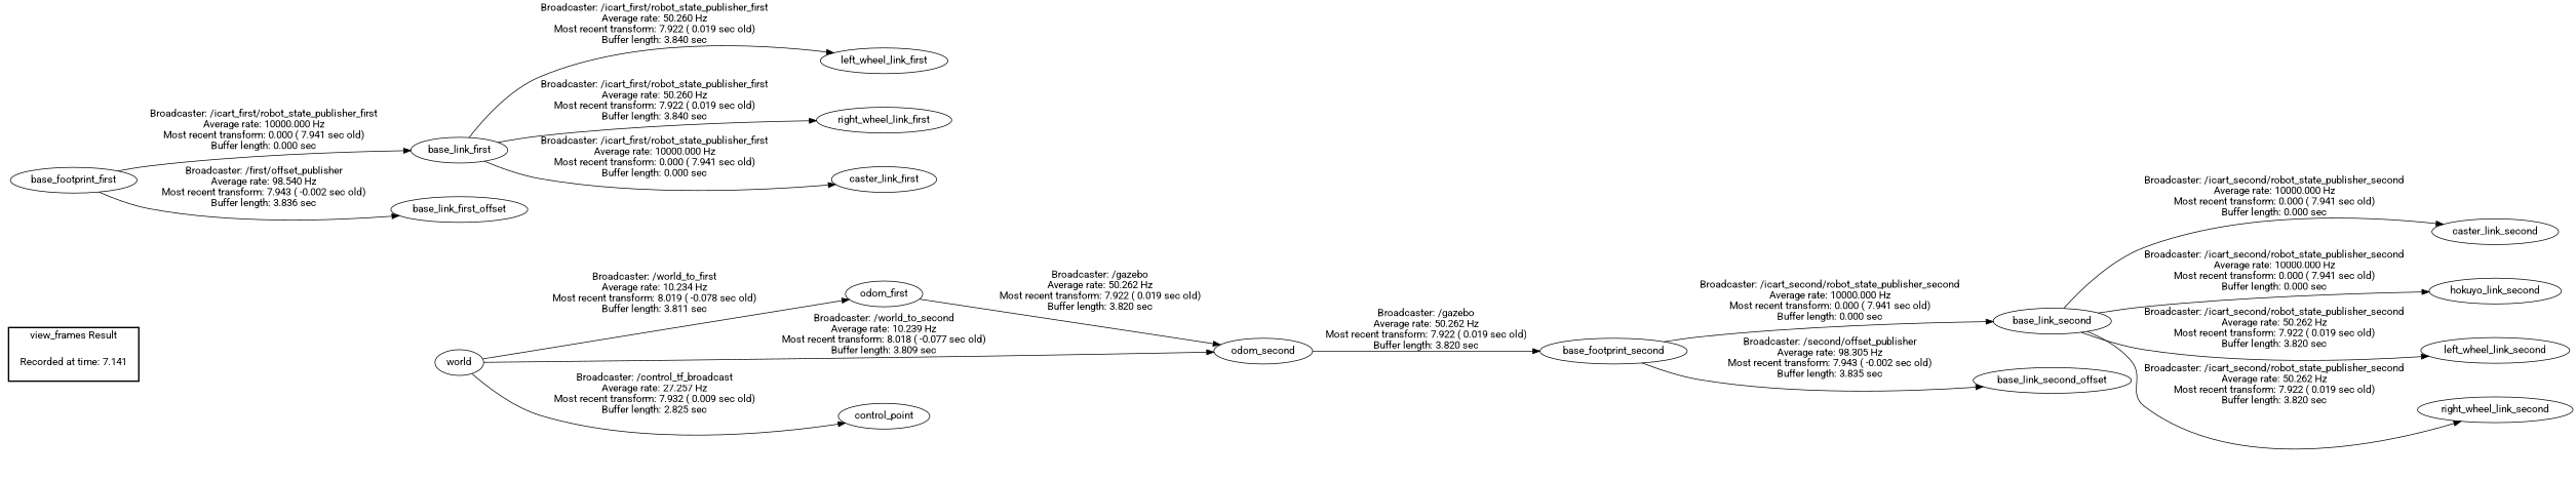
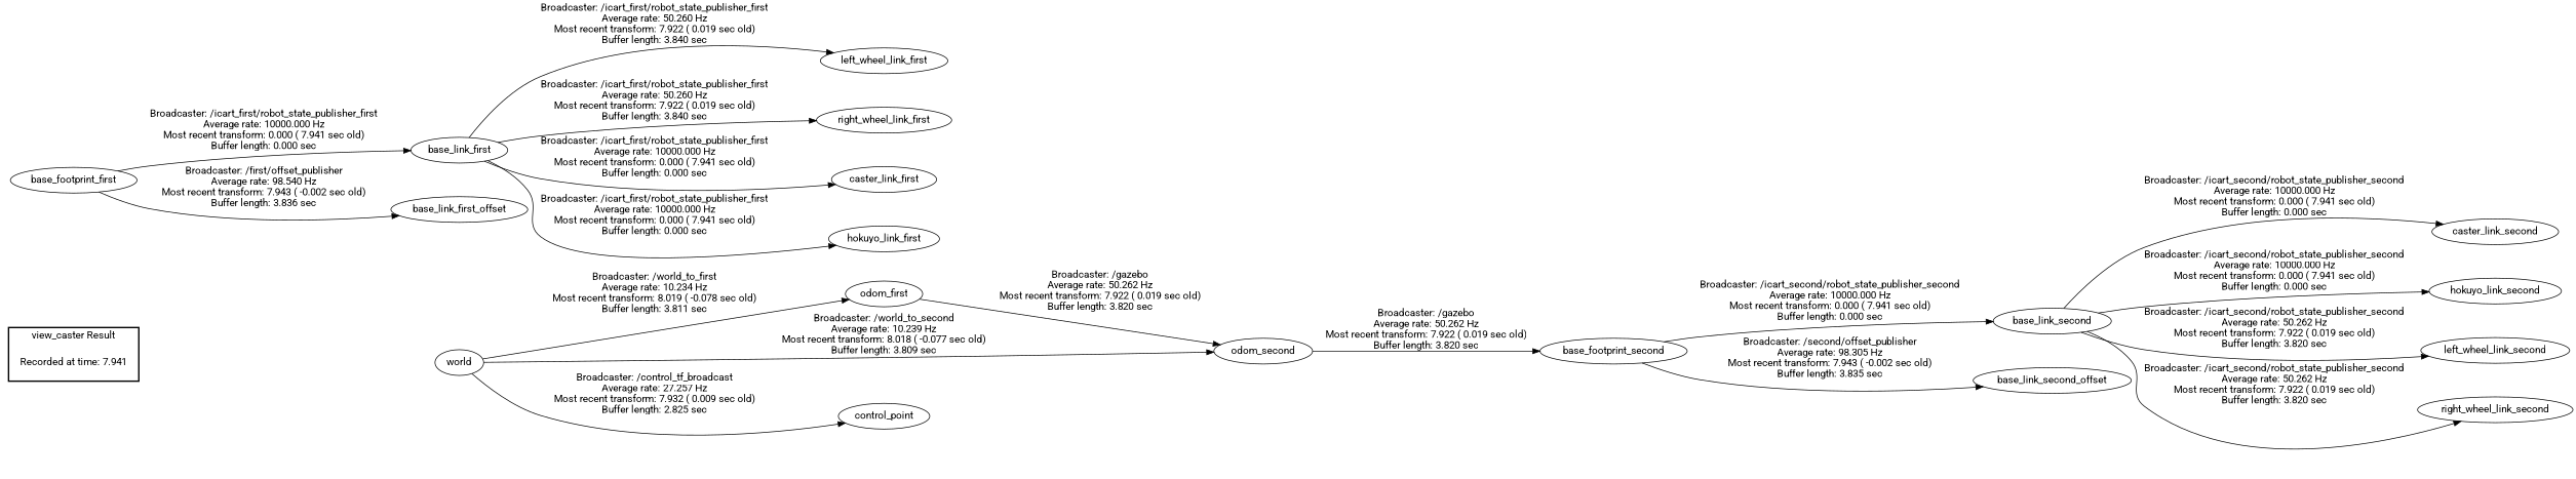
  digraph {
    fontname=Roboto
    rankdir=LR
    node [fontname=Roboto]
    edge [fontname=Roboto]
-   "Recorded at time: 7.941" [shape=plaintext label="Recorded at time: 7.141"]
+   "Recorded at time: 7.941" [shape=plaintext]
    world
    base_link_first
    left_wheel_link_first
    right_wheel_link_first
    caster_link_first
+   hokuyo_link_first
    base_footprint_first
    base_link_first_offset
    odom_first
    odom_second
    base_footprint_second
    base_link_second
    base_link_second_offset
    caster_link_second
    hokuyo_link_second
    left_wheel_link_second
    right_wheel_link_second
    control_point
    subgraph cluster_1 {
      color=black
-     label="view_frames Result"
+     label="view_caster Result"
      style=bold
      "Recorded at time: 7.941"
    }
    "Recorded at time: 7.941" -> world [style=invis]
    world -> odom_first [label="Broadcaster: /world_to_first\nAverage rate: 10.234 Hz\nMost recent transform: 8.019 ( -0.078 sec old)\nBuffer length: 3.811 sec\n"]
    world -> odom_second [label="Broadcaster: /world_to_second\nAverage rate: 10.239 Hz\nMost recent transform: 8.018 ( -0.077 sec old)\nBuffer length: 3.809 sec\n"]
    world -> control_point [label="Broadcaster: /control_tf_broadcast\nAverage rate: 27.257 Hz\nMost recent transform: 7.932 ( 0.009 sec old)\nBuffer length: 2.825 sec\n"]
    base_link_first -> left_wheel_link_first [label="Broadcaster: /icart_first/robot_state_publisher_first\nAverage rate: 50.260 Hz\nMost recent transform: 7.922 ( 0.019 sec old)\nBuffer length: 3.840 sec\n"]
    base_link_first -> right_wheel_link_first [label="Broadcaster: /icart_first/robot_state_publisher_first\nAverage rate: 50.260 Hz\nMost recent transform: 7.922 ( 0.019 sec old)\nBuffer length: 3.840 sec\n"]
    base_link_first -> caster_link_first [label="Broadcaster: /icart_first/robot_state_publisher_first\nAverage rate: 10000.000 Hz\nMost recent transform: 0.000 ( 7.941 sec old)\nBuffer length: 0.000 sec\n"]
+   base_link_first -> hokuyo_link_first [label="Broadcaster: /icart_first/robot_state_publisher_first\nAverage rate: 10000.000 Hz\nMost recent transform: 0.000 ( 7.941 sec old)\nBuffer length: 0.000 sec\n"]
    base_footprint_first -> base_link_first [label="Broadcaster: /icart_first/robot_state_publisher_first\nAverage rate: 10000.000 Hz\nMost recent transform: 0.000 ( 7.941 sec old)\nBuffer length: 0.000 sec\n"]
    base_footprint_first -> base_link_first_offset [label="Broadcaster: /first/offset_publisher\nAverage rate: 98.540 Hz\nMost recent transform: 7.943 ( -0.002 sec old)\nBuffer length: 3.836 sec\n"]
    odom_first -> odom_second [label="Broadcaster: /gazebo\nAverage rate: 50.262 Hz\nMost recent transform: 7.922 ( 0.019 sec old)\nBuffer length: 3.820 sec\n"]
    odom_second -> base_footprint_second [label="Broadcaster: /gazebo\nAverage rate: 50.262 Hz\nMost recent transform: 7.922 ( 0.019 sec old)\nBuffer length: 3.820 sec\n"]
    base_footprint_second -> base_link_second [label="Broadcaster: /icart_second/robot_state_publisher_second\nAverage rate: 10000.000 Hz\nMost recent transform: 0.000 ( 7.941 sec old)\nBuffer length: 0.000 sec\n"]
    base_footprint_second -> base_link_second_offset [label="Broadcaster: /second/offset_publisher\nAverage rate: 98.305 Hz\nMost recent transform: 7.943 ( -0.002 sec old)\nBuffer length: 3.835 sec\n"]
    base_link_second -> caster_link_second [label="Broadcaster: /icart_second/robot_state_publisher_second\nAverage rate: 10000.000 Hz\nMost recent transform: 0.000 ( 7.941 sec old)\nBuffer length: 0.000 sec\n"]
    base_link_second -> hokuyo_link_second [label="Broadcaster: /icart_second/robot_state_publisher_second\nAverage rate: 10000.000 Hz\nMost recent transform: 0.000 ( 7.941 sec old)\nBuffer length: 0.000 sec\n"]
    base_link_second -> left_wheel_link_second [label="Broadcaster: /icart_second/robot_state_publisher_second\nAverage rate: 50.262 Hz\nMost recent transform: 7.922 ( 0.019 sec old)\nBuffer length: 3.820 sec\n"]
    base_link_second -> right_wheel_link_second [label="Broadcaster: /icart_second/robot_state_publisher_second\nAverage rate: 50.262 Hz\nMost recent transform: 7.922 ( 0.019 sec old)\nBuffer length: 3.820 sec\n"]
  }
